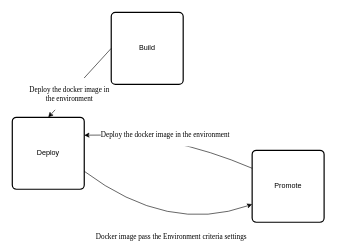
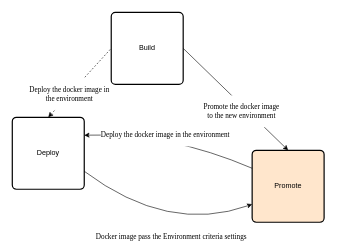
  <mxCell id="0" />
  <mxCell id="1" parent="0" />
  <mxCell id="2" value="Deploy" style="rounded=1;whiteSpace=wrap;html=1;absoluteArcSize=1;arcSize=14;strokeWidth=2;" vertex="1" parent="1"><mxGeometry x="20" y="195" width="120" height="120" as="geometry" /></mxCell>
  <mxCell id="3" value="Build" style="rounded=1;whiteSpace=wrap;html=1;absoluteArcSize=1;arcSize=14;strokeWidth=2;" vertex="1" parent="1"><mxGeometry x="185" y="20" width="120" height="120" as="geometry" /></mxCell>
- <mxCell id="4" value="Promote" style="rounded=1;whiteSpace=wrap;html=1;absoluteArcSize=1;arcSize=14;strokeWidth=2;" vertex="1" parent="1"><mxGeometry x="420" y="250" width="120" height="120" as="geometry" /></mxCell>
- <mxCell id="5" value="" style="endArrow=none;startArrow=classic;html=1;entryX=0;entryY=0.5;entryDx=0;entryDy=0;exitX=0.5;exitY=0;exitDx=0;exitDy=0;endFill=0;" edge="1" parent="1" source="2" target="3"><mxGeometry width="50" height="50" relative="1" as="geometry"><mxPoint x="20" y="360" as="sourcePoint" /><mxPoint x="70" y="310" as="targetPoint" /></mxGeometry></mxCell>
+ <mxCell id="4" value="Promote" style="rounded=1;whiteSpace=wrap;html=1;absoluteArcSize=1;arcSize=14;strokeWidth=2;fillColor=#ffe6cc;" vertex="1" parent="1"><mxGeometry x="420" y="250" width="120" height="120" as="geometry" /></mxCell>
+ <mxCell id="5" value="" style="endArrow=none;startArrow=classic;html=1;entryX=0;entryY=0.5;entryDx=0;entryDy=0;exitX=0.5;exitY=0;exitDx=0;exitDy=0;endFill=0;dashed=1;" edge="1" parent="1" source="2" target="3"><mxGeometry width="50" height="50" relative="1" as="geometry"><mxPoint x="20" y="360" as="sourcePoint" /><mxPoint x="70" y="310" as="targetPoint" /></mxGeometry></mxCell>
  <mxCell id="6" value="&lt;p&gt;&lt;font face=&quot;Times New Roman&quot;&gt;Deploy the docker image in&lt;br&gt;&lt;/font&gt;&lt;font face=&quot;Times New Roman&quot;&gt;the environment&lt;/font&gt;&lt;/p&gt;" style="text;html=1;resizable=0;points=[];align=center;verticalAlign=middle;labelBackgroundColor=#ffffff;" vertex="1" connectable="0" parent="5"><mxGeometry x="-0.314" y="1" relative="1" as="geometry"><mxPoint as="offset" /></mxGeometry></mxCell>
+ <mxCell id="7" value="" style="endArrow=none;startArrow=classic;html=1;entryX=1;entryY=0.5;entryDx=0;entryDy=0;exitX=0.5;exitY=0;exitDx=0;exitDy=0;endFill=0;" edge="1" parent="1" source="4" target="3"><mxGeometry width="50" height="50" relative="1" as="geometry"><mxPoint x="90" y="180" as="sourcePoint" /><mxPoint x="230" y="40" as="targetPoint" /></mxGeometry></mxCell>
+ <mxCell id="8" value="&lt;p&gt;&lt;font face=&quot;Times New Roman&quot;&gt;Promote the docker image&lt;br&gt;&lt;/font&gt;&lt;font face=&quot;Times New Roman&quot;&gt;to the new environment&lt;/font&gt;&lt;/p&gt;" style="text;html=1;resizable=0;points=[];align=center;verticalAlign=middle;labelBackgroundColor=#ffffff;" vertex="1" connectable="0" parent="7"><mxGeometry x="0.057" relative="1" as="geometry"><mxPoint x="14" y="24" as="offset" /></mxGeometry></mxCell>
  <mxCell id="9" value="" style="curved=1;endArrow=classic;html=1;entryX=1;entryY=0.25;entryDx=0;entryDy=0;exitX=0;exitY=0.25;exitDx=0;exitDy=0;startArrow=none;startFill=0;endFill=1;" edge="1" parent="1" source="4" target="2"><mxGeometry width="50" height="50" relative="1" as="geometry"><mxPoint x="70" y="310" as="sourcePoint" /><mxPoint x="20" y="360" as="targetPoint" /><Array as="points"><mxPoint x="280" y="220" /></Array></mxGeometry></mxCell>
  <mxCell id="10" value="" style="curved=1;endArrow=none;html=1;entryX=1;entryY=0.75;entryDx=0;entryDy=0;exitX=0;exitY=0.75;exitDx=0;exitDy=0;startArrow=classic;startFill=1;fontFamily=Times New Roman;endFill=0;" edge="1" parent="1" source="4" target="2"><mxGeometry width="50" height="50" relative="1" as="geometry"><mxPoint x="430" y="210" as="sourcePoint" /><mxPoint x="150" y="210" as="targetPoint" /><Array as="points"><mxPoint x="280" y="390" /></Array></mxGeometry></mxCell>
  <mxCell id="11" value="&lt;p&gt;&lt;font face=&quot;Times New Roman&quot;&gt;Docker image pass the&amp;nbsp;&lt;/font&gt;&lt;font face=&quot;Times New Roman&quot;&gt;Environment criteria settings&lt;/font&gt;&lt;/p&gt;" style="text;html=1;resizable=0;points=[];align=center;verticalAlign=middle;labelBackgroundColor=#ffffff;" vertex="1" connectable="0" parent="1"><mxGeometry x="269.973" y="360.141" as="geometry"><mxPoint x="14.5" y="33.5" as="offset" /></mxGeometry></mxCell>
  <mxCell id="12" value="&lt;p&gt;&lt;font face=&quot;Times New Roman&quot;&gt;Deploy the docker image in the environment&lt;/font&gt;&lt;/p&gt;" style="text;html=1;resizable=0;points=[];align=center;verticalAlign=middle;labelBackgroundColor=#ffffff;" vertex="1" connectable="0" parent="1"><mxGeometry x="259.973" y="190.141" as="geometry"><mxPoint x="14.5" y="33.5" as="offset" /></mxGeometry></mxCell>
